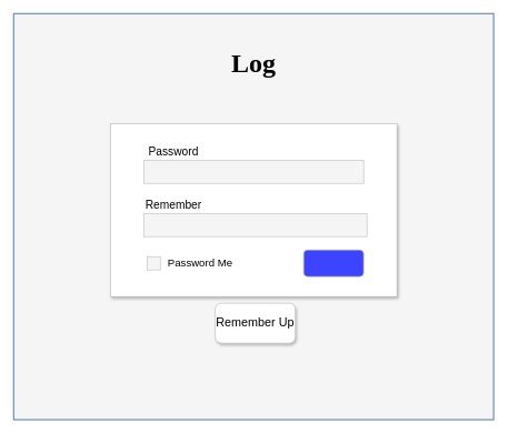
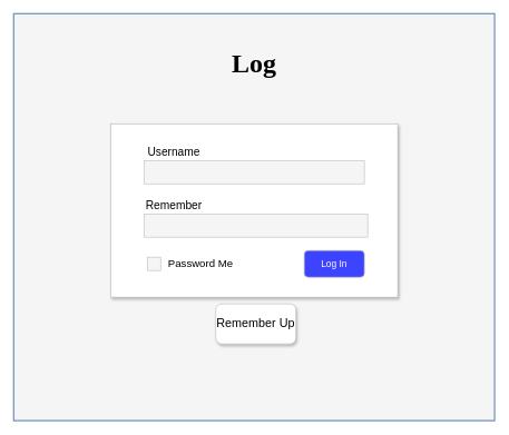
  <mxCell id="0" />
  <mxCell id="1" parent="0" />
  <mxCell id="2" value="" style="rounded=0;whiteSpace=wrap;html=1;strokeWidth=2;shadow=0;fillColor=#F5F5F5;strokeColor=#6c8ebf;" parent="1" vertex="1"><mxGeometry x="20" y="20" width="720" height="610" as="geometry" /></mxCell>
  <mxCell id="3" value="" style="rounded=0;whiteSpace=wrap;html=1;strokeWidth=1;strokeColor=#B3B3B3;glass=0;shadow=1;" parent="1" vertex="1"><mxGeometry x="165" y="185" width="430" height="260" as="geometry" /></mxCell>
  <mxCell id="4" value="&lt;h1&gt;&lt;font style=&quot;font-size: 40px&quot; face=&quot;Tahoma&quot;&gt;Log&lt;/font&gt;&lt;/h1&gt;" style="text;html=1;strokeColor=none;fillColor=none;align=center;verticalAlign=middle;whiteSpace=wrap;rounded=0;" parent="1" vertex="1"><mxGeometry x="170" y="75" width="420" height="40" as="geometry" /></mxCell>
  <mxCell id="5" value="" style="group" parent="1" vertex="1" connectable="0"><mxGeometry x="455" y="375" width="90" height="40" as="geometry" /></mxCell>
  <mxCell id="6" value="" style="rounded=1;whiteSpace=wrap;html=1;strokeColor=#BDBDBD;strokeWidth=1;fillColor=#3D44FF;" parent="5" vertex="1"><mxGeometry width="90" height="40" as="geometry" /></mxCell>
+ <mxCell id="7" value="&lt;font style=&quot;font-size: 14px&quot; color=&quot;#ffffff&quot;&gt;Log In&lt;/font&gt;" style="text;html=1;strokeColor=none;fillColor=none;align=center;verticalAlign=middle;whiteSpace=wrap;rounded=0;" parent="5" vertex="1"><mxGeometry x="15" y="10" width="60" height="20" as="geometry" /></mxCell>
  <mxCell id="8" value="" style="group" parent="1" vertex="1" connectable="0"><mxGeometry x="215" y="215" width="330" height="60" as="geometry" /></mxCell>
- <mxCell id="9" value="&lt;font style=&quot;font-size: 17px&quot;&gt;Password&lt;/font&gt;" style="text;html=1;strokeColor=none;fillColor=none;align=center;verticalAlign=middle;whiteSpace=wrap;rounded=0;" parent="8" vertex="1"><mxGeometry width="90" height="25.714" as="geometry" /></mxCell>
+ <mxCell id="9" value="&lt;font style=&quot;font-size: 17px&quot;&gt;Username&lt;/font&gt;" style="text;html=1;strokeColor=none;fillColor=none;align=center;verticalAlign=middle;whiteSpace=wrap;rounded=0;" parent="8" vertex="1"><mxGeometry width="90" height="25.714" as="geometry" /></mxCell>
  <mxCell id="10" value="" style="rounded=0;whiteSpace=wrap;html=1;strokeWidth=1;fillColor=#f5f5f5;strokeColor=#BDBDBD;fontColor=#333333;" parent="8" vertex="1"><mxGeometry y="25.714" width="330" height="34.286" as="geometry" /></mxCell>
  <mxCell id="11" value="" style="group;strokeColor=none;" parent="1" vertex="1" connectable="0"><mxGeometry x="215" y="295" width="335" height="60" as="geometry" /></mxCell>
  <mxCell id="12" value="&lt;font style=&quot;font-size: 17px&quot;&gt;Remember&lt;/font&gt;" style="text;html=1;strokeColor=none;fillColor=none;align=center;verticalAlign=middle;whiteSpace=wrap;rounded=0;" parent="11" vertex="1"><mxGeometry width="90" height="25.714" as="geometry" /></mxCell>
  <mxCell id="13" value="" style="rounded=0;whiteSpace=wrap;html=1;strokeWidth=1;fillColor=#F5F5F5;strokeColor=#BDBDBD;fontColor=#333333;" parent="11" vertex="1"><mxGeometry y="25.714" width="335" height="34.286" as="geometry" /></mxCell>
  <mxCell id="14" value="" style="whiteSpace=wrap;html=1;aspect=fixed;rounded=0;shadow=0;glass=0;strokeColor=#BDBDBD;strokeWidth=1;fillColor=#F5F5F5;" parent="1" vertex="1"><mxGeometry x="220" y="385" width="20" height="20" as="geometry" /></mxCell>
  <mxCell id="15" value="&lt;font style=&quot;font-size: 16px&quot;&gt;Password Me&lt;/font&gt;" style="text;html=1;strokeColor=none;fillColor=none;align=center;verticalAlign=middle;whiteSpace=wrap;rounded=0;shadow=0;glass=0;" parent="1" vertex="1"><mxGeometry x="240" y="387.5" width="120" height="15" as="geometry" /></mxCell>
  <mxCell id="16" value="" style="rounded=1;whiteSpace=wrap;html=1;shadow=1;glass=0;strokeColor=#BDBDBD;strokeWidth=1;fillColor=#FFFFFF;" parent="1" vertex="1"><mxGeometry x="322.5" y="455" width="120" height="60" as="geometry" /></mxCell>
  <mxCell id="17" value="&lt;font style=&quot;font-size: 18px&quot;&gt;Remember Up&lt;/font&gt;" style="text;html=1;strokeColor=none;fillColor=none;align=center;verticalAlign=middle;whiteSpace=wrap;rounded=0;shadow=1;glass=0;" parent="1" vertex="1"><mxGeometry x="319" y="475" width="127" height="20" as="geometry" /></mxCell>
